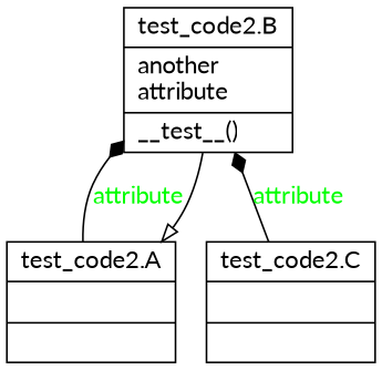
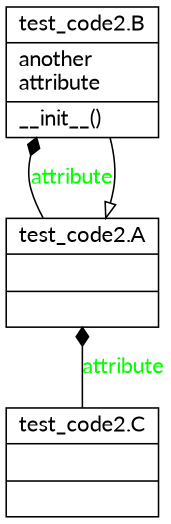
  digraph {
    fontname=Lato
    rankdir=BT
    node [fontname=Lato shape=record]
    edge [arrowhead=diamond arrowtail=none fontcolor=green fontname=Lato style=solid]
    n1 [label="{test_code2.A|\l|}"]
-   n2 [label="{test_code2.B|another\lattribute\l|__test__()\l}"]
+   n2 [label="{test_code2.B|another\lattribute\l|__init__()\l}"]
    n3 [label="{test_code2.C|\l|}"]
    n1 -> n2 [label=attribute]
    n2 -> n1 [arrowhead=empty fontcolor="" style=""]
-   n3 -> n2 [label=attribute]
+   n3 -> n1 [label=attribute]
  }
